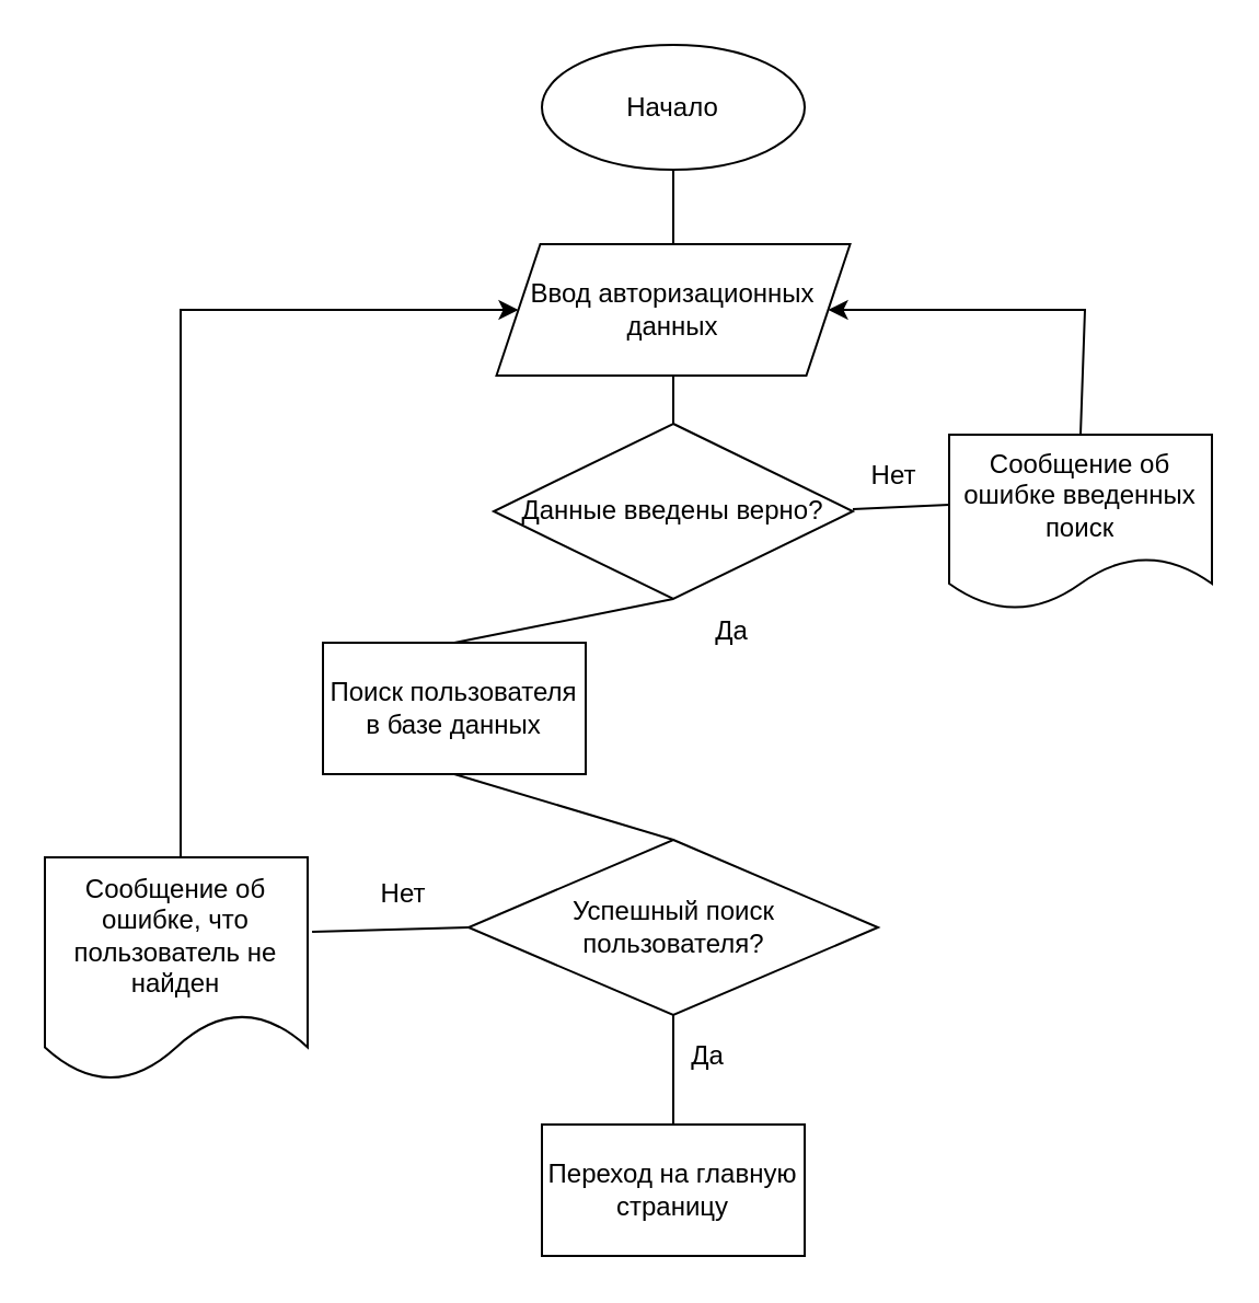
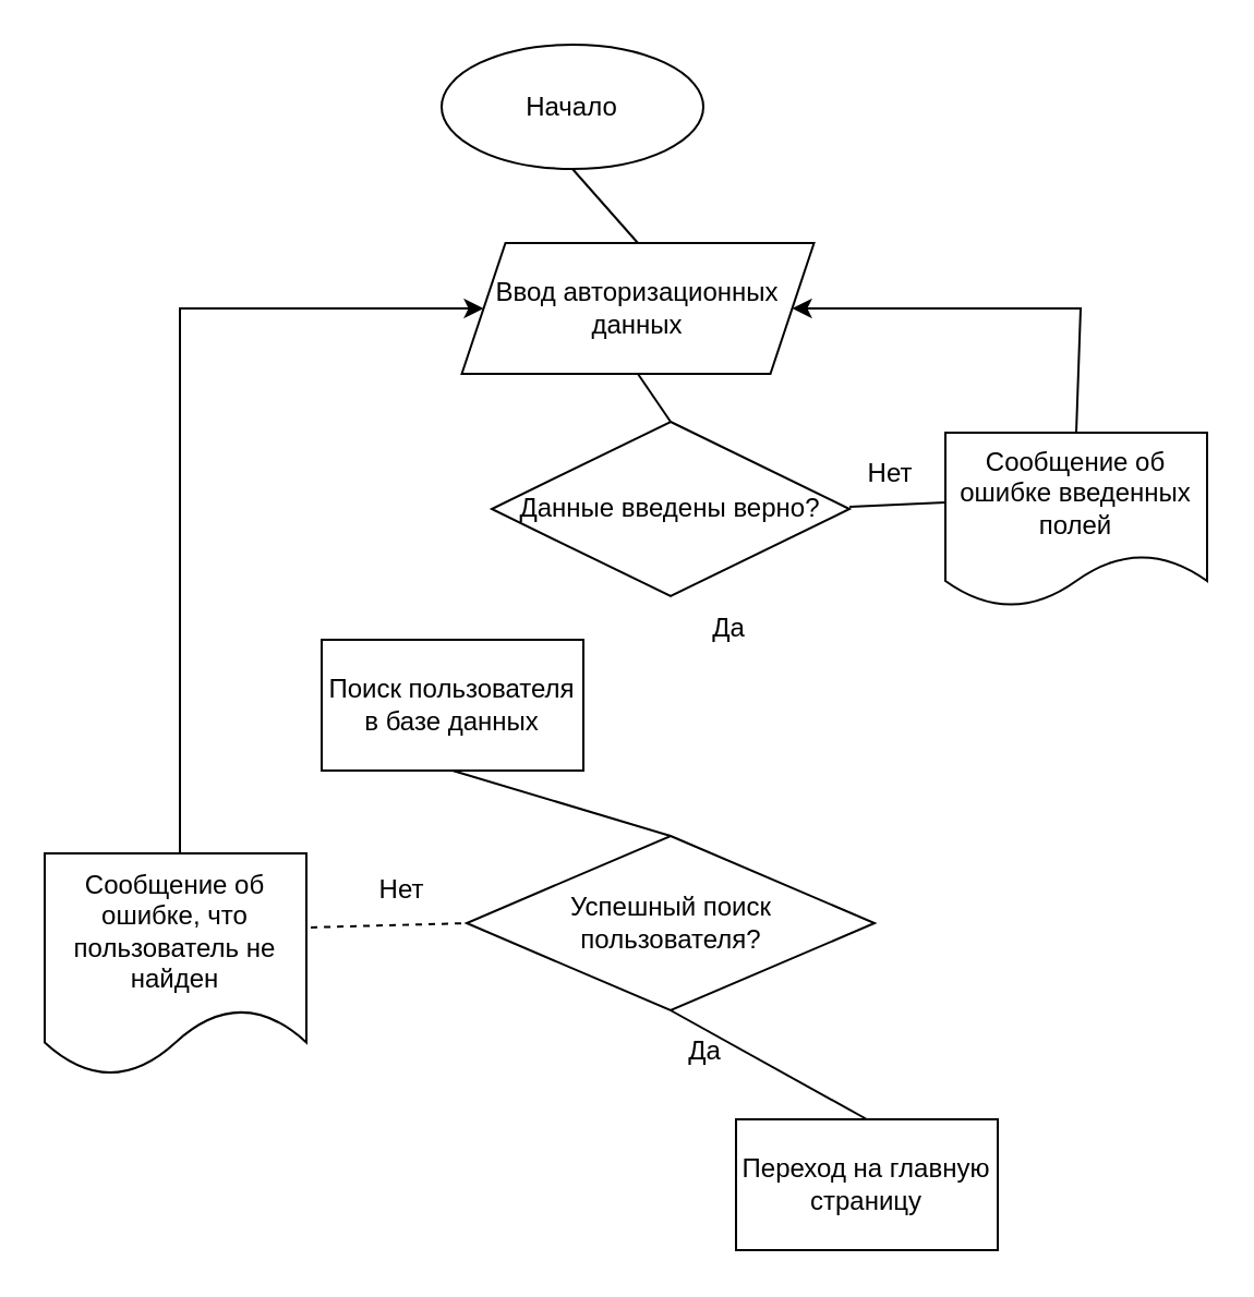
  <mxCell id="0" />
  <mxCell id="1" parent="0" />
- <mxCell id="2" value="Ввод авторизационных данных" style="shape=parallelogram;perimeter=parallelogramPerimeter;whiteSpace=wrap;html=1;fixedSize=1;" vertex="1" parent="1"><mxGeometry x="226.25" y="111" width="161.5" height="60" as="geometry" /></mxCell>
+ <mxCell id="2" value="Ввод авторизационных данных" style="shape=parallelogram;perimeter=parallelogramPerimeter;whiteSpace=wrap;html=1;fixedSize=1;" vertex="1" parent="1"><mxGeometry x="211.25" y="111" width="161.5" height="60" as="geometry" /></mxCell>
  <mxCell id="3" value="Данные введены верно?" style="rhombus;whiteSpace=wrap;html=1;" vertex="1" parent="1"><mxGeometry x="225" y="193" width="164" height="80" as="geometry" /></mxCell>
- <mxCell id="4" value="Сообщение об ошибке введенных поиск" style="shape=document;whiteSpace=wrap;html=1;boundedLbl=1;" vertex="1" parent="1"><mxGeometry x="433" y="198" width="120" height="80" as="geometry" /></mxCell>
+ <mxCell id="4" value="Сообщение об ошибке введенных полей" style="shape=document;whiteSpace=wrap;html=1;boundedLbl=1;" vertex="1" parent="1"><mxGeometry x="433" y="198" width="120" height="80" as="geometry" /></mxCell>
  <mxCell id="5" value="Поиск пользователя в базе данных" style="rounded=0;whiteSpace=wrap;html=1;" vertex="1" parent="1"><mxGeometry x="147" y="293" width="120" height="60" as="geometry" /></mxCell>
  <mxCell id="6" value="Успешный поиск &lt;br&gt;пользователя?" style="rhombus;whiteSpace=wrap;html=1;" vertex="1" parent="1"><mxGeometry x="213.5" y="383" width="187" height="80" as="geometry" /></mxCell>
- <mxCell id="7" value="Начало" style="ellipse;whiteSpace=wrap;html=1;" vertex="1" parent="1"><mxGeometry x="247" y="20" width="120" height="57" as="geometry" /></mxCell>
- <mxCell id="8" value="" style="endArrow=none;html=1;rounded=0;exitX=0.5;exitY=0;exitDx=0;exitDy=0;entryX=0.5;entryY=1;entryDx=0;entryDy=0;" edge="1" parent="1" source="5" target="3"><mxGeometry width="50" height="50" relative="1" as="geometry"><mxPoint x="259" y="323" as="sourcePoint" /><mxPoint x="307" y="275" as="targetPoint" /></mxGeometry></mxCell>
+ <mxCell id="7" value="Начало" style="ellipse;whiteSpace=wrap;html=1;" vertex="1" parent="1"><mxGeometry x="202" y="20" width="120" height="57" as="geometry" /></mxCell>
  <mxCell id="9" value="" style="endArrow=none;html=1;rounded=0;entryX=0.5;entryY=1;entryDx=0;entryDy=0;" edge="1" parent="1" target="2"><mxGeometry width="50" height="50" relative="1" as="geometry"><mxPoint x="307" y="193" as="sourcePoint" /><mxPoint x="357" y="143" as="targetPoint" /></mxGeometry></mxCell>
  <mxCell id="10" value="" style="endArrow=none;html=1;rounded=0;exitX=0.5;exitY=0;exitDx=0;exitDy=0;entryX=0.5;entryY=1;entryDx=0;entryDy=0;" edge="1" parent="1" source="2" target="7"><mxGeometry width="50" height="50" relative="1" as="geometry"><mxPoint x="260" y="126" as="sourcePoint" /><mxPoint x="310" y="76" as="targetPoint" /></mxGeometry></mxCell>
  <mxCell id="11" value="" style="endArrow=none;html=1;rounded=0;exitX=0.5;exitY=1;exitDx=0;exitDy=0;entryX=0.5;entryY=0;entryDx=0;entryDy=0;" edge="1" parent="1" source="5" target="6"><mxGeometry width="50" height="50" relative="1" as="geometry"><mxPoint x="303" y="374" as="sourcePoint" /><mxPoint x="308" y="383" as="targetPoint" /></mxGeometry></mxCell>
  <mxCell id="12" value="" style="endArrow=none;html=1;rounded=0;exitX=0.5;exitY=0;exitDx=0;exitDy=0;" edge="1" parent="1" source="19"><mxGeometry width="50" height="50" relative="1" as="geometry"><mxPoint x="257" y="513" as="sourcePoint" /><mxPoint x="307" y="463" as="targetPoint" /></mxGeometry></mxCell>
  <mxCell id="13" value="" style="endArrow=none;html=1;rounded=0;" edge="1" parent="1"><mxGeometry width="50" height="50" relative="1" as="geometry"><mxPoint x="389" y="232" as="sourcePoint" /><mxPoint x="433" y="230" as="targetPoint" /></mxGeometry></mxCell>
  <mxCell id="14" value="Нет" style="text;html=1;align=center;verticalAlign=middle;whiteSpace=wrap;rounded=0;" vertex="1" parent="1"><mxGeometry x="378" y="202" width="60" height="30" as="geometry" /></mxCell>
  <mxCell id="15" value="Да" style="text;html=1;align=center;verticalAlign=middle;whiteSpace=wrap;rounded=0;" vertex="1" parent="1"><mxGeometry x="304" y="273" width="60" height="30" as="geometry" /></mxCell>
  <mxCell id="16" value="Да" style="text;html=1;align=center;verticalAlign=middle;whiteSpace=wrap;rounded=0;" vertex="1" parent="1"><mxGeometry x="293" y="467" width="60" height="30" as="geometry" /></mxCell>
  <mxCell id="17" value="Нет" style="text;html=1;align=center;verticalAlign=middle;whiteSpace=wrap;rounded=0;" vertex="1" parent="1"><mxGeometry x="153.5" y="393" width="60" height="30" as="geometry" /></mxCell>
  <mxCell id="18" value="" style="endArrow=classic;html=1;rounded=0;entryX=1;entryY=0.5;entryDx=0;entryDy=0;exitX=0.5;exitY=0;exitDx=0;exitDy=0;" edge="1" parent="1" source="4" target="2"><mxGeometry width="50" height="50" relative="1" as="geometry"><mxPoint x="498" y="196" as="sourcePoint" /><mxPoint x="542" y="149" as="targetPoint" /><Array as="points"><mxPoint x="495" y="141" /></Array></mxGeometry></mxCell>
- <mxCell id="19" value="Переход на главную страницу" style="rounded=0;whiteSpace=wrap;html=1;" vertex="1" parent="1"><mxGeometry x="247" y="513" width="120" height="60" as="geometry" /></mxCell>
+ <mxCell id="19" value="Переход на главную страницу" style="rounded=0;whiteSpace=wrap;html=1;" vertex="1" parent="1"><mxGeometry x="337" y="513" width="120" height="60" as="geometry" /></mxCell>
  <mxCell id="20" value="Сообщение об ошибке, что пользователь не найден" style="shape=document;whiteSpace=wrap;html=1;boundedLbl=1;" vertex="1" parent="1"><mxGeometry x="20" y="391" width="120" height="102" as="geometry" /></mxCell>
- <mxCell id="21" value="" style="endArrow=none;html=1;rounded=0;exitX=1.017;exitY=0.333;exitDx=0;exitDy=0;exitPerimeter=0;entryX=0;entryY=0.5;entryDx=0;entryDy=0;" edge="1" parent="1" source="20" target="6"><mxGeometry width="50" height="50" relative="1" as="geometry"><mxPoint x="165" y="472" as="sourcePoint" /><mxPoint x="221" y="423" as="targetPoint" /></mxGeometry></mxCell>
+ <mxCell id="21" value="" style="endArrow=none;html=1;rounded=0;exitX=1.017;exitY=0.333;exitDx=0;exitDy=0;exitPerimeter=0;entryX=0;entryY=0.5;entryDx=0;entryDy=0;dashed=1;" edge="1" parent="1" source="20" target="6"><mxGeometry width="50" height="50" relative="1" as="geometry"><mxPoint x="165" y="472" as="sourcePoint" /><mxPoint x="221" y="423" as="targetPoint" /></mxGeometry></mxCell>
  <mxCell id="22" value="" style="endArrow=classic;html=1;rounded=0;entryX=0;entryY=0.5;entryDx=0;entryDy=0;" edge="1" parent="1" target="2"><mxGeometry width="50" height="50" relative="1" as="geometry"><mxPoint x="82" y="391" as="sourcePoint" /><mxPoint x="132" y="341" as="targetPoint" /><Array as="points"><mxPoint x="82" y="141" /></Array></mxGeometry></mxCell>
